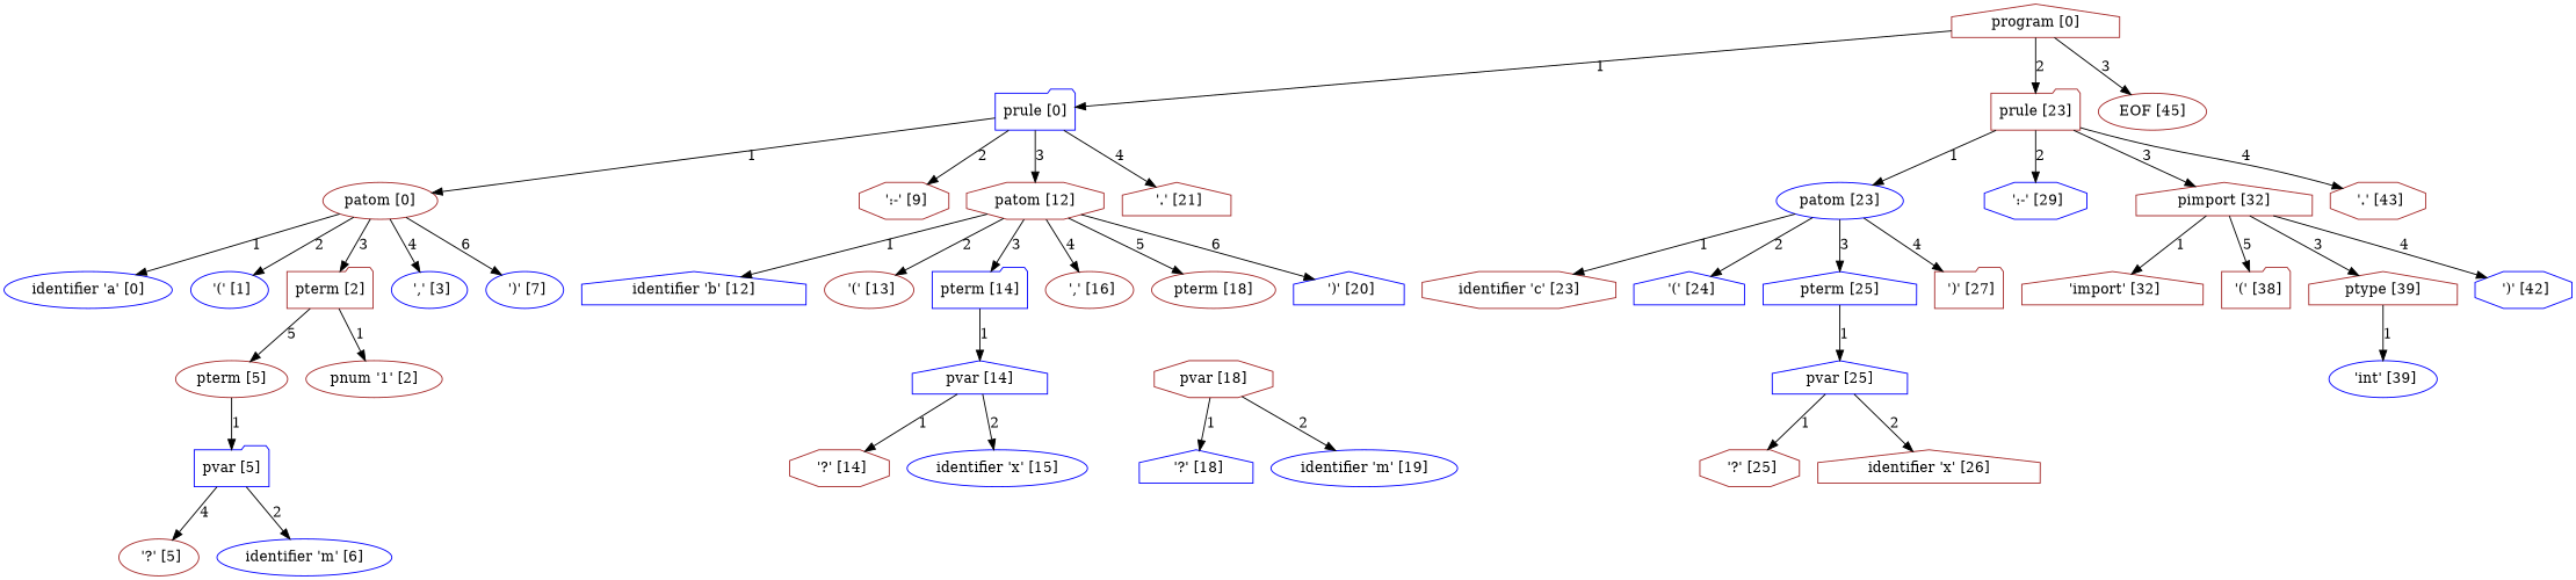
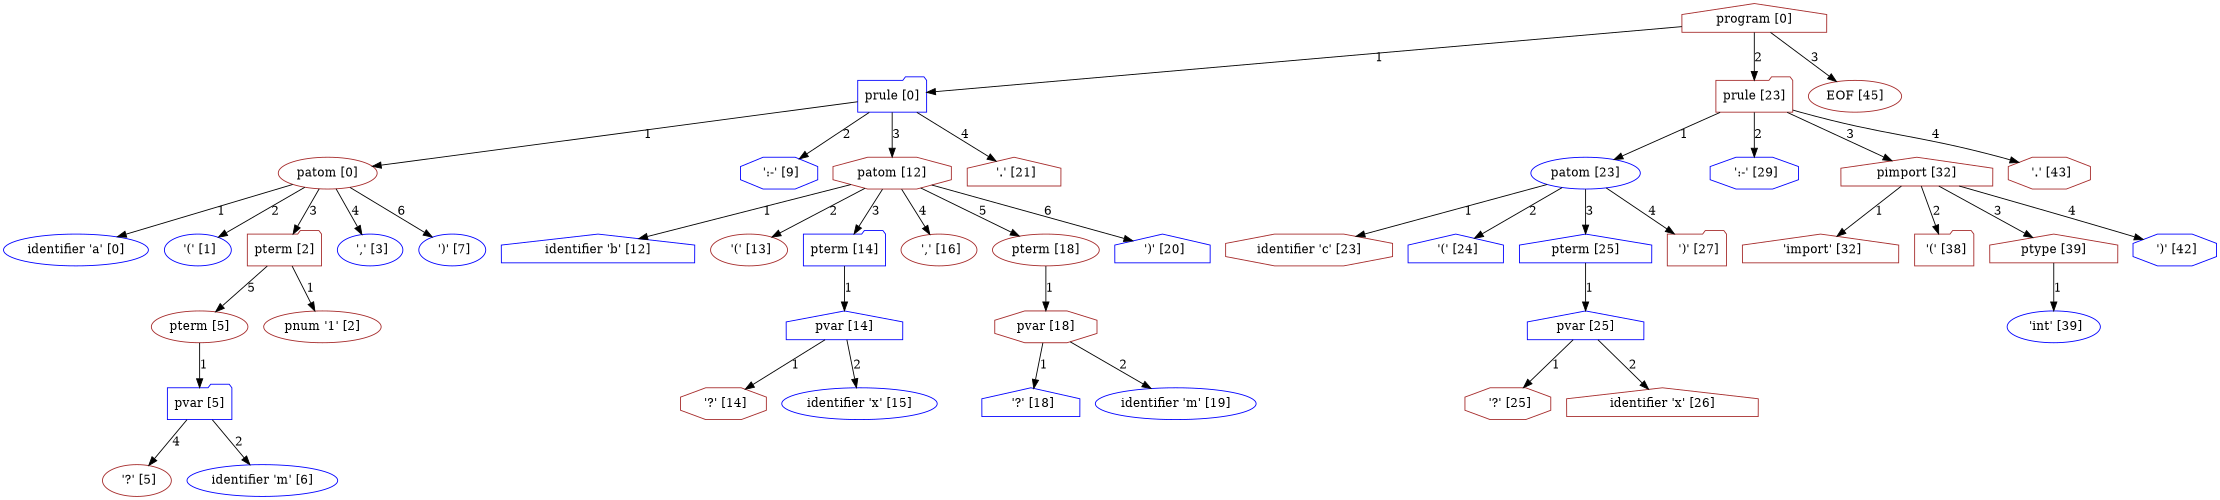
  digraph {
    node [color=brown shape=ellipse]
    n1 [label="program [0]" shape=house]
    n2 [color=blue label="prule [0]" shape=folder]
    n3 [label="prule [23]" shape=folder]
    n4 [label="EOF [45]"]
    n5 [label="patom [0]"]
-   n6 [label=" ':-' [9]" shape=octagon]
+   n6 [color=blue label=" ':-' [9]" shape=octagon]
    n7 [label="patom [12]" shape=octagon]
    n8 [label=" '.' [21]" shape=house]
    n9 [color=blue label="patom [23]"]
    n10 [color=blue label=" ':-' [29]" shape=octagon]
    n11 [label="pimport [32]" shape=house]
    n12 [label=" '.' [43]" shape=octagon]
    n13 [color=blue label="identifier 'a' [0]"]
    n14 [color=blue label=" '(' [1]"]
    n15 [label="pterm [2]" shape=folder]
    n16 [color=blue label=" ',' [3]"]
    n17 [color=blue label=" ')' [7]"]
    n18 [color=blue label="identifier 'b' [12]" shape=house]
    n19 [label=" '(' [13]"]
    n20 [color=blue label="pterm [14]" shape=folder]
    n21 [label=" ',' [16]"]
    n22 [label="pterm [18]"]
    n23 [color=blue label=" ')' [20]" shape=house]
    n24 [label="pterm [5]"]
    n25 [label="pnum '1' [2]"]
    n26 [color=blue label="pvar [5]" shape=folder]
    n27 [label=" '?' [5]"]
    n28 [color=blue label="identifier 'm' [6]"]
    n29 [color=blue label="pvar [14]" shape=house]
    n30 [label="pvar [18]" shape=octagon]
    n31 [label=" '?' [14]" shape=octagon]
    n32 [color=blue label="identifier 'x' [15]"]
    n33 [color=blue label=" '?' [18]" shape=house]
    n34 [color=blue label="identifier 'm' [19]"]
    n35 [label="identifier 'c' [23]" shape=octagon]
    n36 [color=blue label=" '(' [24]" shape=house]
    n37 [color=blue label="pterm [25]" shape=house]
    n38 [label=" ')' [27]" shape=folder]
    n39 [label=" 'import' [32]" shape=house]
    n40 [label=" '(' [38]" shape=folder]
    n41 [label="ptype [39]" shape=house]
    n42 [color=blue label=" ')' [42]" shape=octagon]
    n43 [color=blue label="pvar [25]" shape=house]
    n44 [label=" '?' [25]" shape=octagon]
    n45 [label="identifier 'x' [26]" shape=house]
    n46 [color=blue label=" 'int' [39]"]
    n1 -> n2 [label=1]
    n1 -> n3 [label=2]
    n1 -> n4 [label=3]
    n2 -> n5 [label=1]
    n2 -> n6 [label=2]
    n2 -> n7 [label=3]
    n2 -> n8 [label=4]
    n3 -> n9 [label=1]
    n3 -> n10 [label=2]
    n3 -> n11 [label=3]
    n3 -> n12 [label=4]
    n5 -> n13 [label=1]
    n5 -> n14 [label=2]
    n5 -> n15 [label=3]
    n5 -> n16 [label=4]
    n5 -> n17 [label=6]
    n7 -> n18 [label=1]
    n7 -> n19 [label=2]
    n7 -> n20 [label=3]
    n7 -> n21 [label=4]
    n7 -> n22 [label=5]
    n7 -> n23 [label=6]
    n9 -> n35 [label=1]
    n9 -> n36 [label=2]
    n9 -> n37 [label=3]
    n9 -> n38 [label=4]
    n11 -> n39 [label=1]
-   n11 -> n40 [label=5]
+   n11 -> n40 [label=2]
    n11 -> n41 [label=3]
    n11 -> n42 [label=4]
    n15 -> n24 [label=5]
    n15 -> n25 [label=1]
    n20 -> n29 [label=1]
+   n22 -> n30 [label=1]
    n24 -> n26 [label=1]
    n26 -> n27 [label=4]
    n26 -> n28 [label=2]
    n29 -> n31 [label=1]
    n29 -> n32 [label=2]
    n30 -> n33 [label=1]
    n30 -> n34 [label=2]
    n37 -> n43 [label=1]
    n41 -> n46 [label=1]
    n43 -> n44 [label=1]
    n43 -> n45 [label=2]
  }
